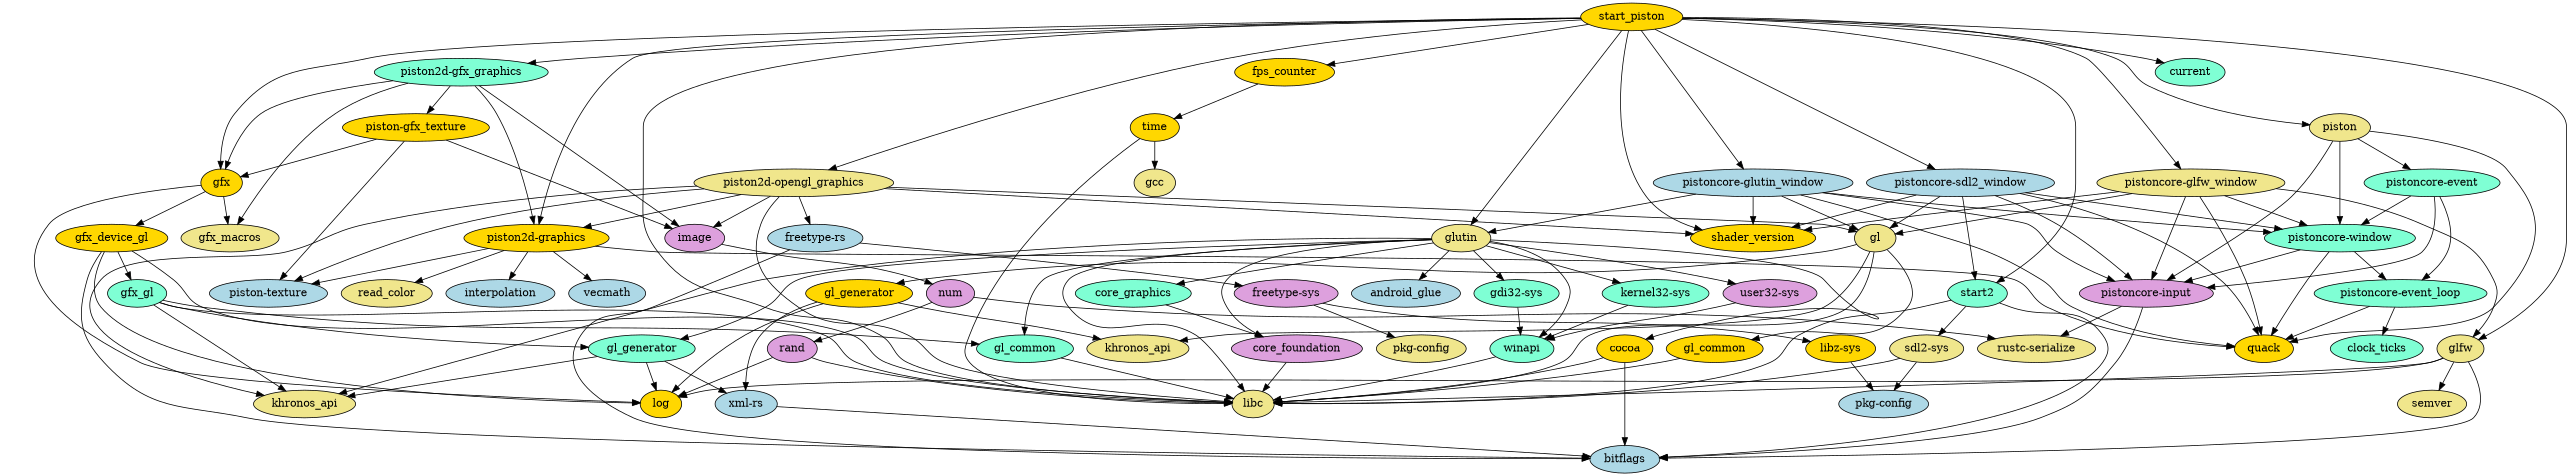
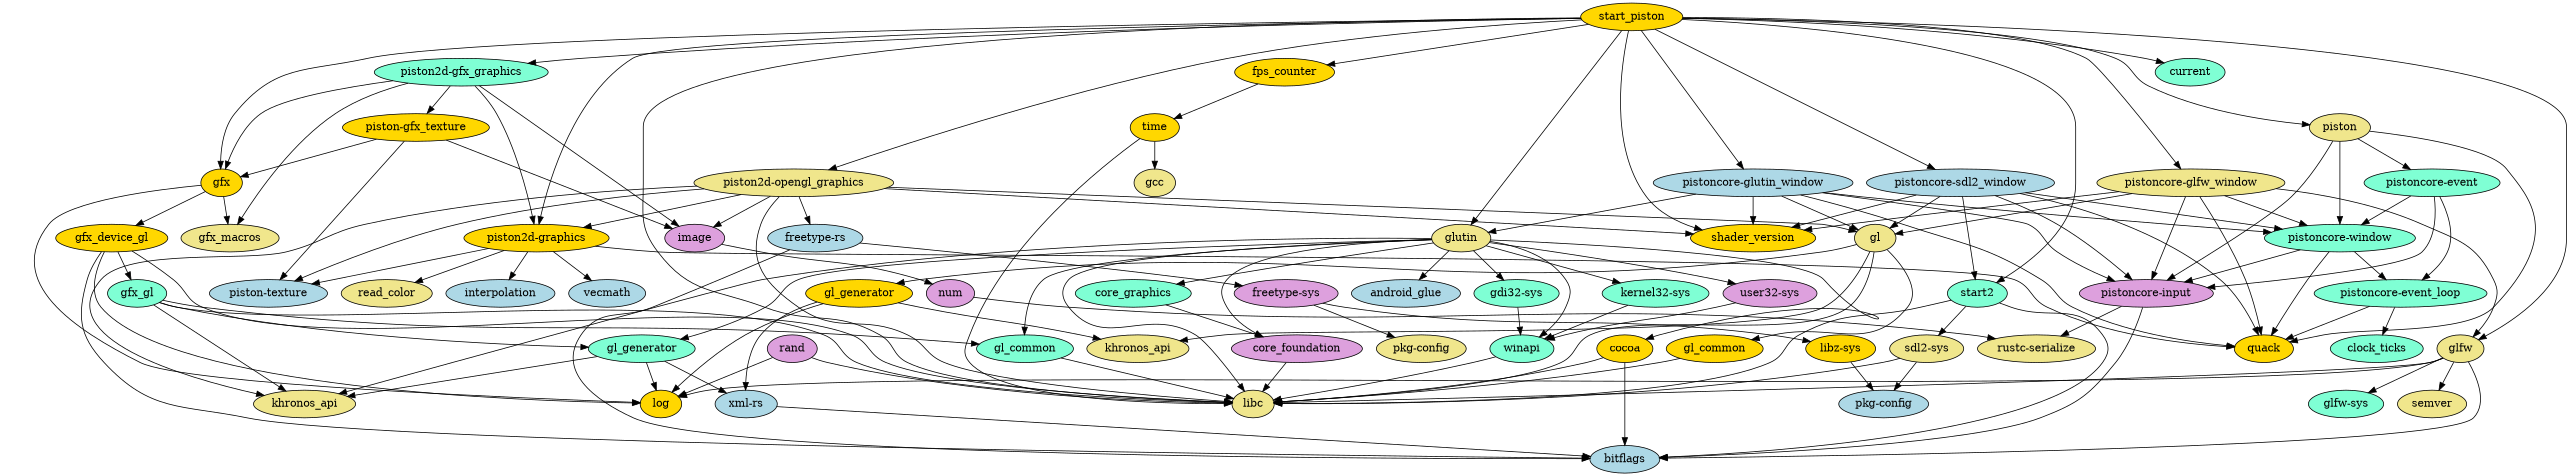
  digraph {
    node [fillcolor=khaki style=filled]
    n1 [fillcolor=gold label=start_piston]
    n2 [label=libc]
    n3 [fillcolor=aquamarine label=start2]
    n4 [label=glfw]
    n5 [fillcolor=aquamarine label="piston2d-gfx_graphics"]
    n6 [fillcolor=gold label=gfx]
    n7 [fillcolor=gold label="piston2d-graphics"]
    n8 [fillcolor=lightblue label="pistoncore-glutin_window"]
    n9 [label=glutin]
    n10 [fillcolor=gold label=shader_version]
    n11 [label="pistoncore-glfw_window"]
    n12 [label="piston2d-opengl_graphics"]
    n13 [fillcolor=gold label=fps_counter]
    n14 [label=piston]
    n15 [fillcolor=aquamarine label=current]
    n16 [fillcolor=lightblue label="pistoncore-sdl2_window"]
    n17 [label="sdl2-sys"]
    n18 [fillcolor=lightblue label=bitflags]
+   n19 [fillcolor=aquamarine label="glfw-sys"]
    n20 [fillcolor=gold label=log]
    n21 [label=semver]
    n22 [label=gfx_macros]
    n23 [fillcolor=plum label=image]
    n24 [fillcolor=gold label="piston-gfx_texture"]
    n25 [fillcolor=gold label=gfx_device_gl]
    n26 [label=read_color]
    n27 [fillcolor=gold label=quack]
    n28 [fillcolor=lightblue label=interpolation]
    n29 [fillcolor=lightblue label="piston-texture"]
    n30 [fillcolor=lightblue label=vecmath]
    n31 [label=gl]
    n32 [fillcolor=plum label="pistoncore-input"]
    n33 [fillcolor=aquamarine label="pistoncore-window"]
    n34 [fillcolor=gold label=cocoa]
    n35 [fillcolor=aquamarine label=winapi]
    n36 [fillcolor=aquamarine label=gl_generator]
    n37 [fillcolor=aquamarine label=gl_common]
    n38 [label=khronos_api]
    n39 [fillcolor=lightblue label=android_glue]
    n40 [fillcolor=plum label=core_foundation]
    n41 [fillcolor=aquamarine label="kernel32-sys"]
    n42 [fillcolor=plum label="user32-sys"]
    n43 [fillcolor=aquamarine label=core_graphics]
    n44 [fillcolor=aquamarine label="gdi32-sys"]
    n45 [fillcolor=lightblue label="freetype-rs"]
    n46 [fillcolor=gold label=time]
    n47 [fillcolor=aquamarine label="pistoncore-event"]
    n48 [fillcolor=lightblue label="pkg-config"]
    n49 [fillcolor=lightblue label="xml-rs"]
    n50 [label="pkg-config"]
    n51 [fillcolor=aquamarine label=gfx_gl]
    n52 [fillcolor=plum label="freetype-sys"]
    n53 [fillcolor=gold label="libz-sys"]
    n54 [label="rustc-serialize"]
    n55 [fillcolor=plum label=num]
    n56 [fillcolor=plum label=rand]
    n57 [fillcolor=gold label=gl_common]
    n58 [label=khronos_api]
    n59 [fillcolor=gold label=gl_generator]
    n60 [fillcolor=aquamarine label="pistoncore-event_loop"]
    n61 [fillcolor=aquamarine label=clock_ticks]
    n62 [label=gcc]
    n1 -> n2
    n1 -> n3
    n1 -> n4
    n1 -> n5
    n1 -> n6
    n1 -> n7
    n1 -> n8
    n1 -> n9
    n1 -> n10
    n1 -> n11
    n1 -> n12
    n1 -> n13
    n1 -> n14
    n1 -> n15
    n1 -> n16
    n3 -> n2
    n3 -> n17
    n3 -> n18
    n4 -> n2
    n4 -> n18
+   n4 -> n19
    n4 -> n20
    n4 -> n21
    n5 -> n6
    n5 -> n7
    n5 -> n22
    n5 -> n23
    n5 -> n24
    n6 -> n20
    n6 -> n22
    n6 -> n25
    n7 -> n26
    n7 -> n27
    n7 -> n28
    n7 -> n29
    n7 -> n30
    n8 -> n9
    n8 -> n10
    n8 -> n27
    n8 -> n31
    n8 -> n32
    n8 -> n33
    n9 -> n2
    n9 -> n34
    n9 -> n35
    n9 -> n36
    n9 -> n37
    n9 -> n38
    n9 -> n39
    n9 -> n40
    n9 -> n41
    n9 -> n42
    n9 -> n43
    n9 -> n44
    n11 -> n4
    n11 -> n10
    n11 -> n27
    n11 -> n31
    n11 -> n32
    n11 -> n33
    n12 -> n2
    n12 -> n7
    n12 -> n10
    n12 -> n23
    n12 -> n29
    n12 -> n31
    n12 -> n38
    n12 -> n45
    n13 -> n46
    n14 -> n27
    n14 -> n32
    n14 -> n33
    n14 -> n47
    n16 -> n3
    n16 -> n10
    n16 -> n27
    n16 -> n31
    n16 -> n32
    n16 -> n33
    n17 -> n2
    n17 -> n48
    n23 -> n55
    n24 -> n6
    n24 -> n23
    n24 -> n29
    n25 -> n2
    n25 -> n18
    n25 -> n20
    n25 -> n51
    n31 -> n2
    n31 -> n57
    n31 -> n58
    n31 -> n59
    n32 -> n18
    n32 -> n54
    n33 -> n27
    n33 -> n32
    n33 -> n60
    n34 -> n2
    n34 -> n18
    n35 -> n2
    n36 -> n20
    n36 -> n38
    n36 -> n49
    n37 -> n2
    n40 -> n2
    n41 -> n35
    n42 -> n35
    n43 -> n40
    n44 -> n35
    n45 -> n18
    n45 -> n52
    n46 -> n2
    n46 -> n62
    n47 -> n32
    n47 -> n33
    n47 -> n60
    n49 -> n18
    n51 -> n2
    n51 -> n36
    n51 -> n37
    n51 -> n38
    n52 -> n50
    n52 -> n53
    n53 -> n48
    n55 -> n54
-   n55 -> n56
    n56 -> n2
    n56 -> n20
    n57 -> n2
    n59 -> n20
    n59 -> n49
    n59 -> n58
    n60 -> n27
    n60 -> n61
  }
